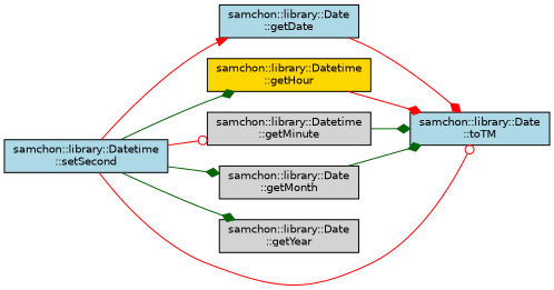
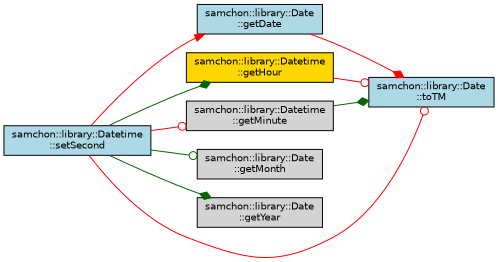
  digraph {
    rankdir=LR
    node [color=black fillcolor=lightblue fontname=Helvetica fontsize=10 shape=record style=filled]
    edge [arrowhead=diamond color=red fontname=Helvetica fontsize=10 labelfontname=Helvetica labelfontsize=10 style=solid]
    n1 [fontcolor=black height=0.2 label="samchon::library::Datetime\l::setSecond" width=0.4]
    n2 [height=0.2 label="samchon::library::Date\l::getDate" width=0.4]
    n3 [fillcolor=gold height=0.2 label="samchon::library::Datetime\l::getHour" width=0.4]
    n4 [fillcolor=lightgrey height=0.2 label="samchon::library::Datetime\l::getMinute" width=0.4]
    n5 [fillcolor=lightgrey height=0.2 label="samchon::library::Date\l::getMonth" width=0.4]
    n6 [fillcolor=lightgrey height=0.2 label="samchon::library::Date\l::getYear" width=0.4]
    n7 [height=0.2 label="samchon::library::Date\l::toTM" width=0.4]
    n1 -> n2 [arrowhead=normal]
    n1 -> n3 [color=darkgreen]
    n1 -> n4 [arrowhead=odot]
-   n1 -> n5 [color=darkgreen]
+   n1 -> n5 [arrowhead=odot color=darkgreen]
    n1 -> n6 [color=darkgreen]
    n1 -> n7 [arrowhead=odot]
    n2 -> n7
-   n3 -> n7
+   n3 -> n7 [arrowhead=odot]
    n4 -> n7 [color=darkgreen]
-   n5 -> n7 [color=darkgreen]
  }
